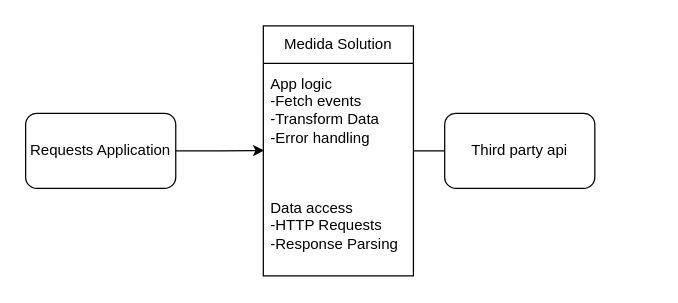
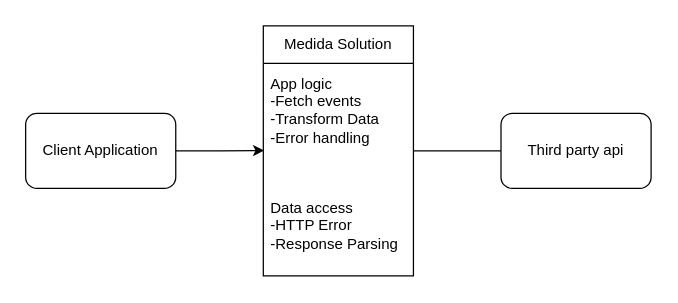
  <mxCell id="0" />
  <mxCell id="1" parent="0" />
- <mxCell id="2" value="Requests Application" style="rounded=1;whiteSpace=wrap;html=1;" vertex="1" parent="1"><mxGeometry x="20" y="90" width="120" height="60" as="geometry" /></mxCell>
- <mxCell id="3" value="Third party api" style="rounded=1;whiteSpace=wrap;html=1;" vertex="1" parent="1"><mxGeometry x="355" y="90" width="120" height="60" as="geometry" /></mxCell>
+ <mxCell id="2" value="Client Application" style="rounded=1;whiteSpace=wrap;html=1;" vertex="1" parent="1"><mxGeometry x="20" y="90" width="120" height="60" as="geometry" /></mxCell>
+ <mxCell id="3" value="Third party api" style="rounded=1;whiteSpace=wrap;html=1;" vertex="1" parent="1"><mxGeometry x="400" y="90" width="120" height="60" as="geometry" /></mxCell>
  <mxCell id="4" style="edgeStyle=orthogonalEdgeStyle;rounded=0;orthogonalLoop=1;jettySize=auto;html=1;entryX=0;entryY=0.5;entryDx=0;entryDy=0;endArrow=none;" edge="1" parent="1" source="5" target="3"><mxGeometry relative="1" as="geometry" /></mxCell>
  <mxCell id="5" value="Medida Solution" style="swimlane;fontStyle=0;childLayout=stackLayout;horizontal=1;startSize=30;horizontalStack=0;resizeParent=1;resizeParentMax=0;resizeLast=0;collapsible=1;marginBottom=0;whiteSpace=wrap;html=1;" vertex="1" parent="1"><mxGeometry x="210" y="20" width="120" height="200" as="geometry" /></mxCell>
  <mxCell id="6" value="App logic&lt;div&gt;-Fetch events&lt;/div&gt;&lt;div&gt;-Transform Data&lt;/div&gt;&lt;div&gt;-Error handling&lt;/div&gt;&lt;div&gt;&lt;br style=&quot;text-align: center;&quot;&gt;&lt;/div&gt;" style="text;strokeColor=none;fillColor=none;align=left;verticalAlign=middle;spacingLeft=4;spacingRight=4;overflow=hidden;points=[[0,0.5],[1,0.5]];portConstraint=eastwest;rotatable=0;whiteSpace=wrap;html=1;" vertex="1" parent="5"><mxGeometry y="30" width="120" height="90" as="geometry" /></mxCell>
- <mxCell id="7" value="&lt;div style=&quot;&quot;&gt;Data access&lt;/div&gt;&lt;div style=&quot;&quot;&gt;-HTTP Requests&lt;/div&gt;&lt;div style=&quot;&quot;&gt;-Response Parsing&lt;/div&gt;" style="text;strokeColor=none;fillColor=none;align=left;verticalAlign=middle;spacingLeft=4;spacingRight=4;overflow=hidden;points=[[0,0.5],[1,0.5]];portConstraint=eastwest;rotatable=0;whiteSpace=wrap;html=1;" vertex="1" parent="5"><mxGeometry y="120" width="120" height="80" as="geometry" /></mxCell>
+ <mxCell id="7" value="&lt;div style=&quot;&quot;&gt;Data access&lt;/div&gt;&lt;div style=&quot;&quot;&gt;-HTTP Error&lt;/div&gt;&lt;div style=&quot;&quot;&gt;-Response Parsing&lt;/div&gt;" style="text;strokeColor=none;fillColor=none;align=left;verticalAlign=middle;spacingLeft=4;spacingRight=4;overflow=hidden;points=[[0,0.5],[1,0.5]];portConstraint=eastwest;rotatable=0;whiteSpace=wrap;html=1;" vertex="1" parent="5"><mxGeometry y="120" width="120" height="80" as="geometry" /></mxCell>
  <mxCell id="8" style="edgeStyle=orthogonalEdgeStyle;rounded=0;orthogonalLoop=1;jettySize=auto;html=1;entryX=0.006;entryY=0.774;entryDx=0;entryDy=0;entryPerimeter=0;" edge="1" parent="1" source="2" target="6"><mxGeometry relative="1" as="geometry" /></mxCell>
